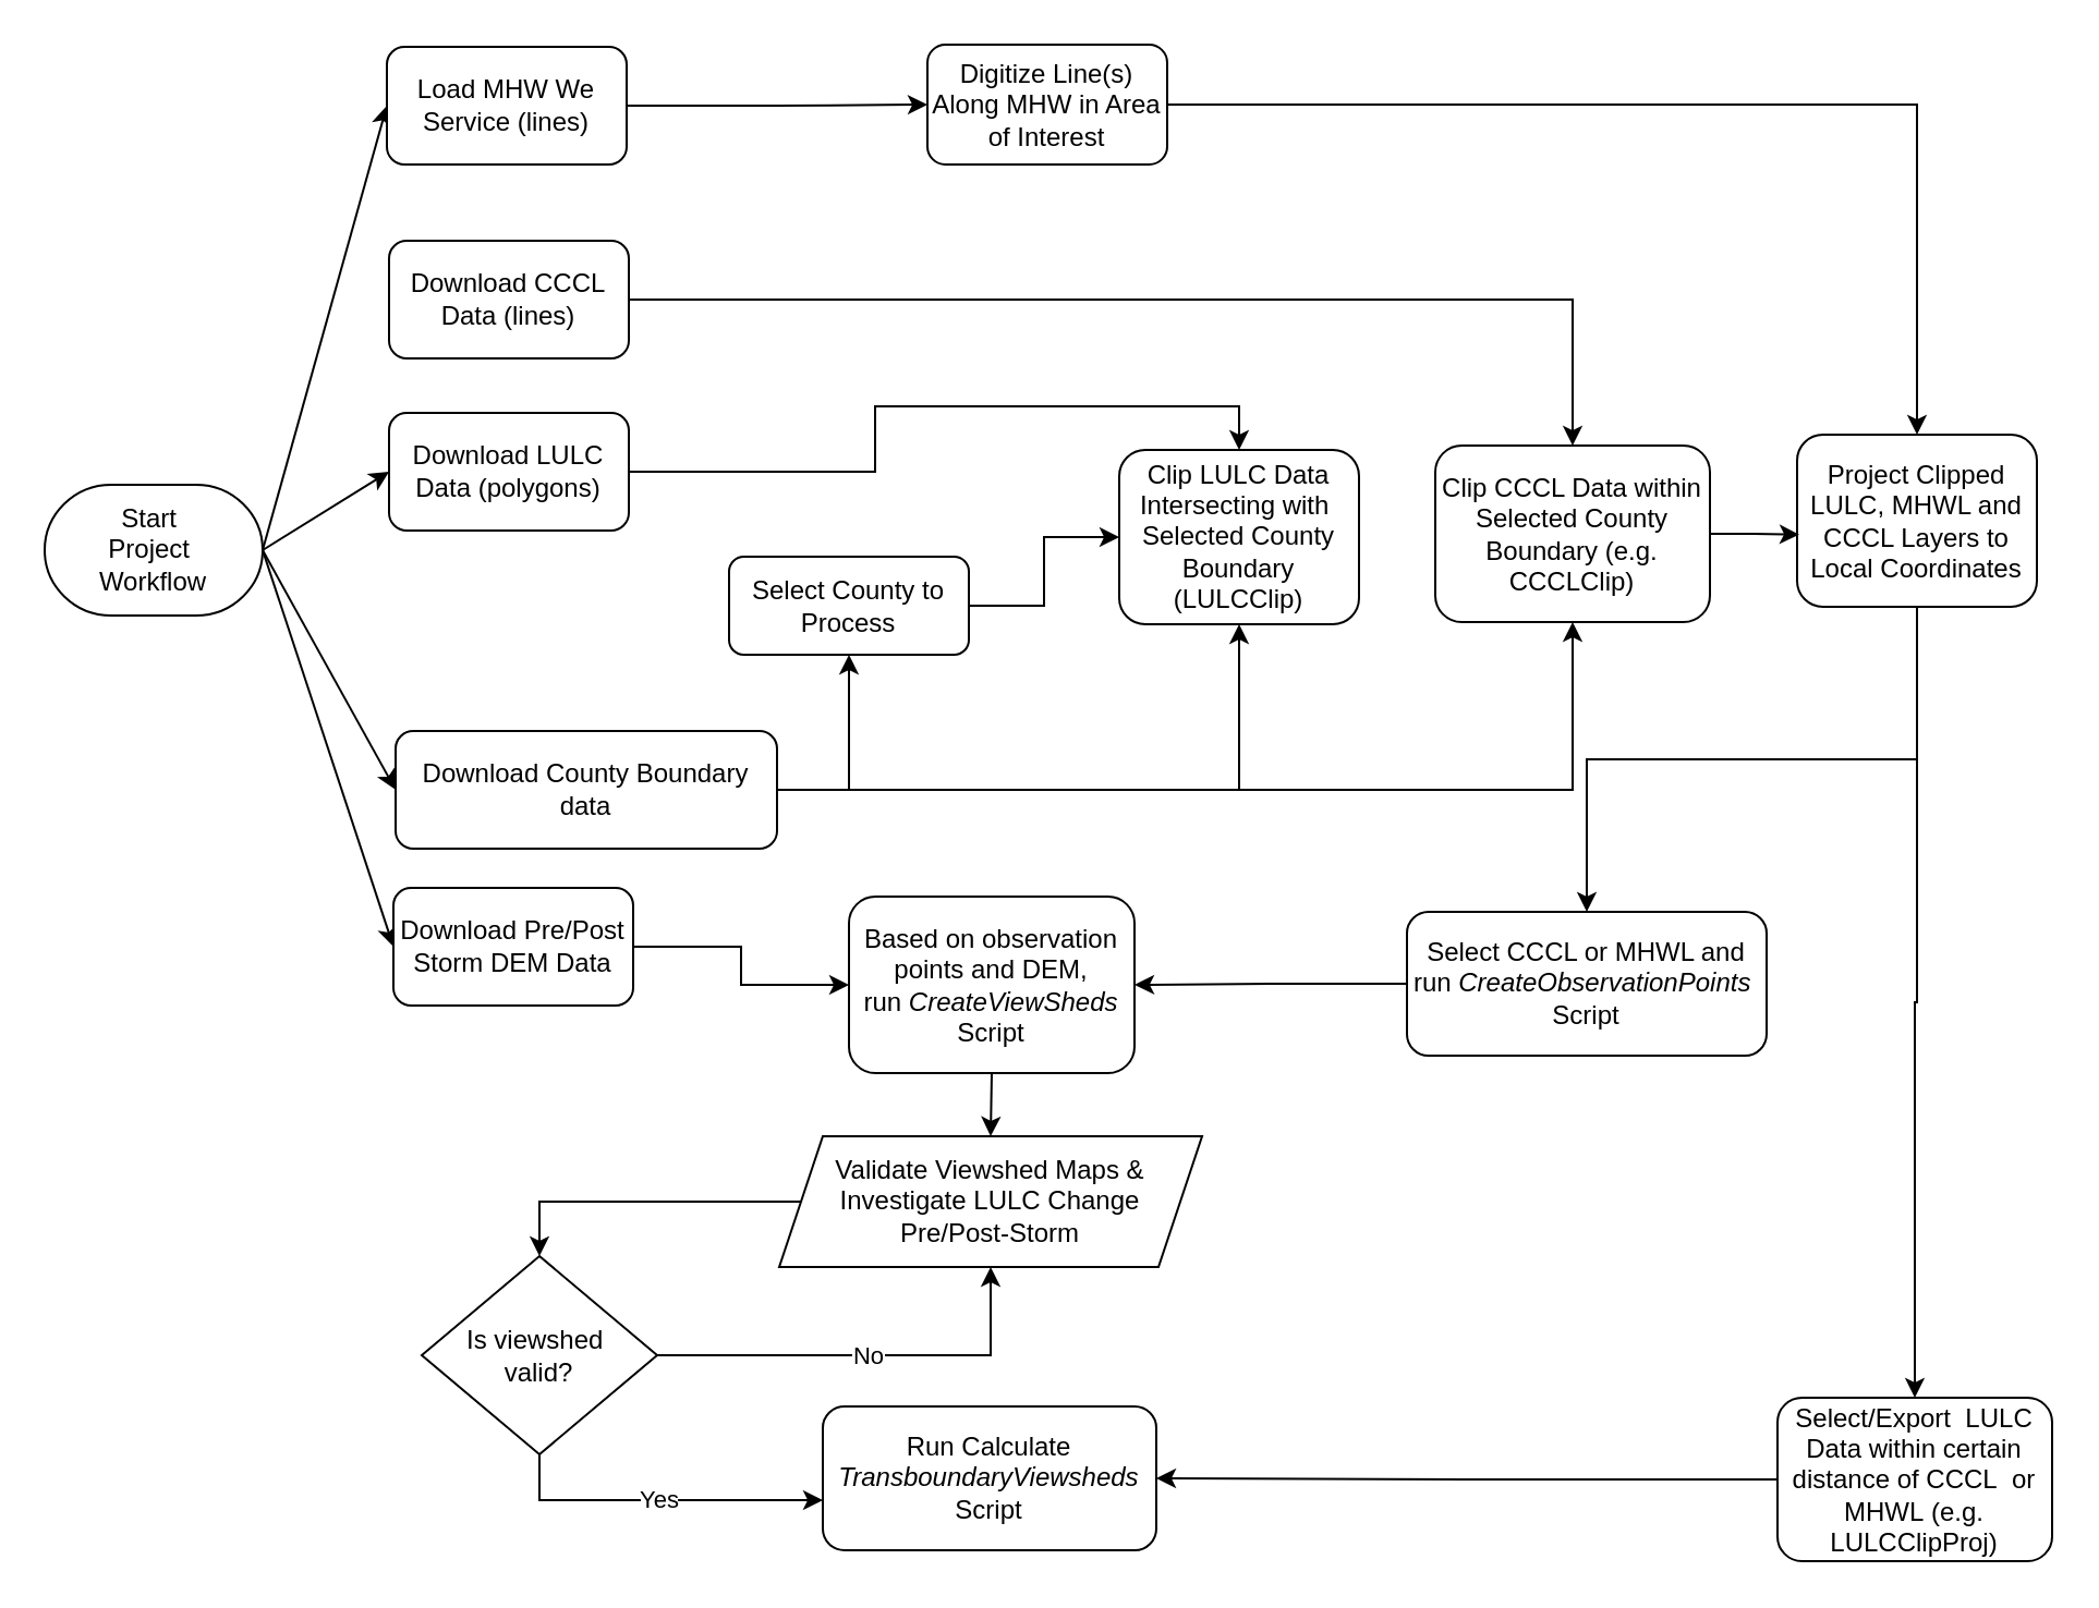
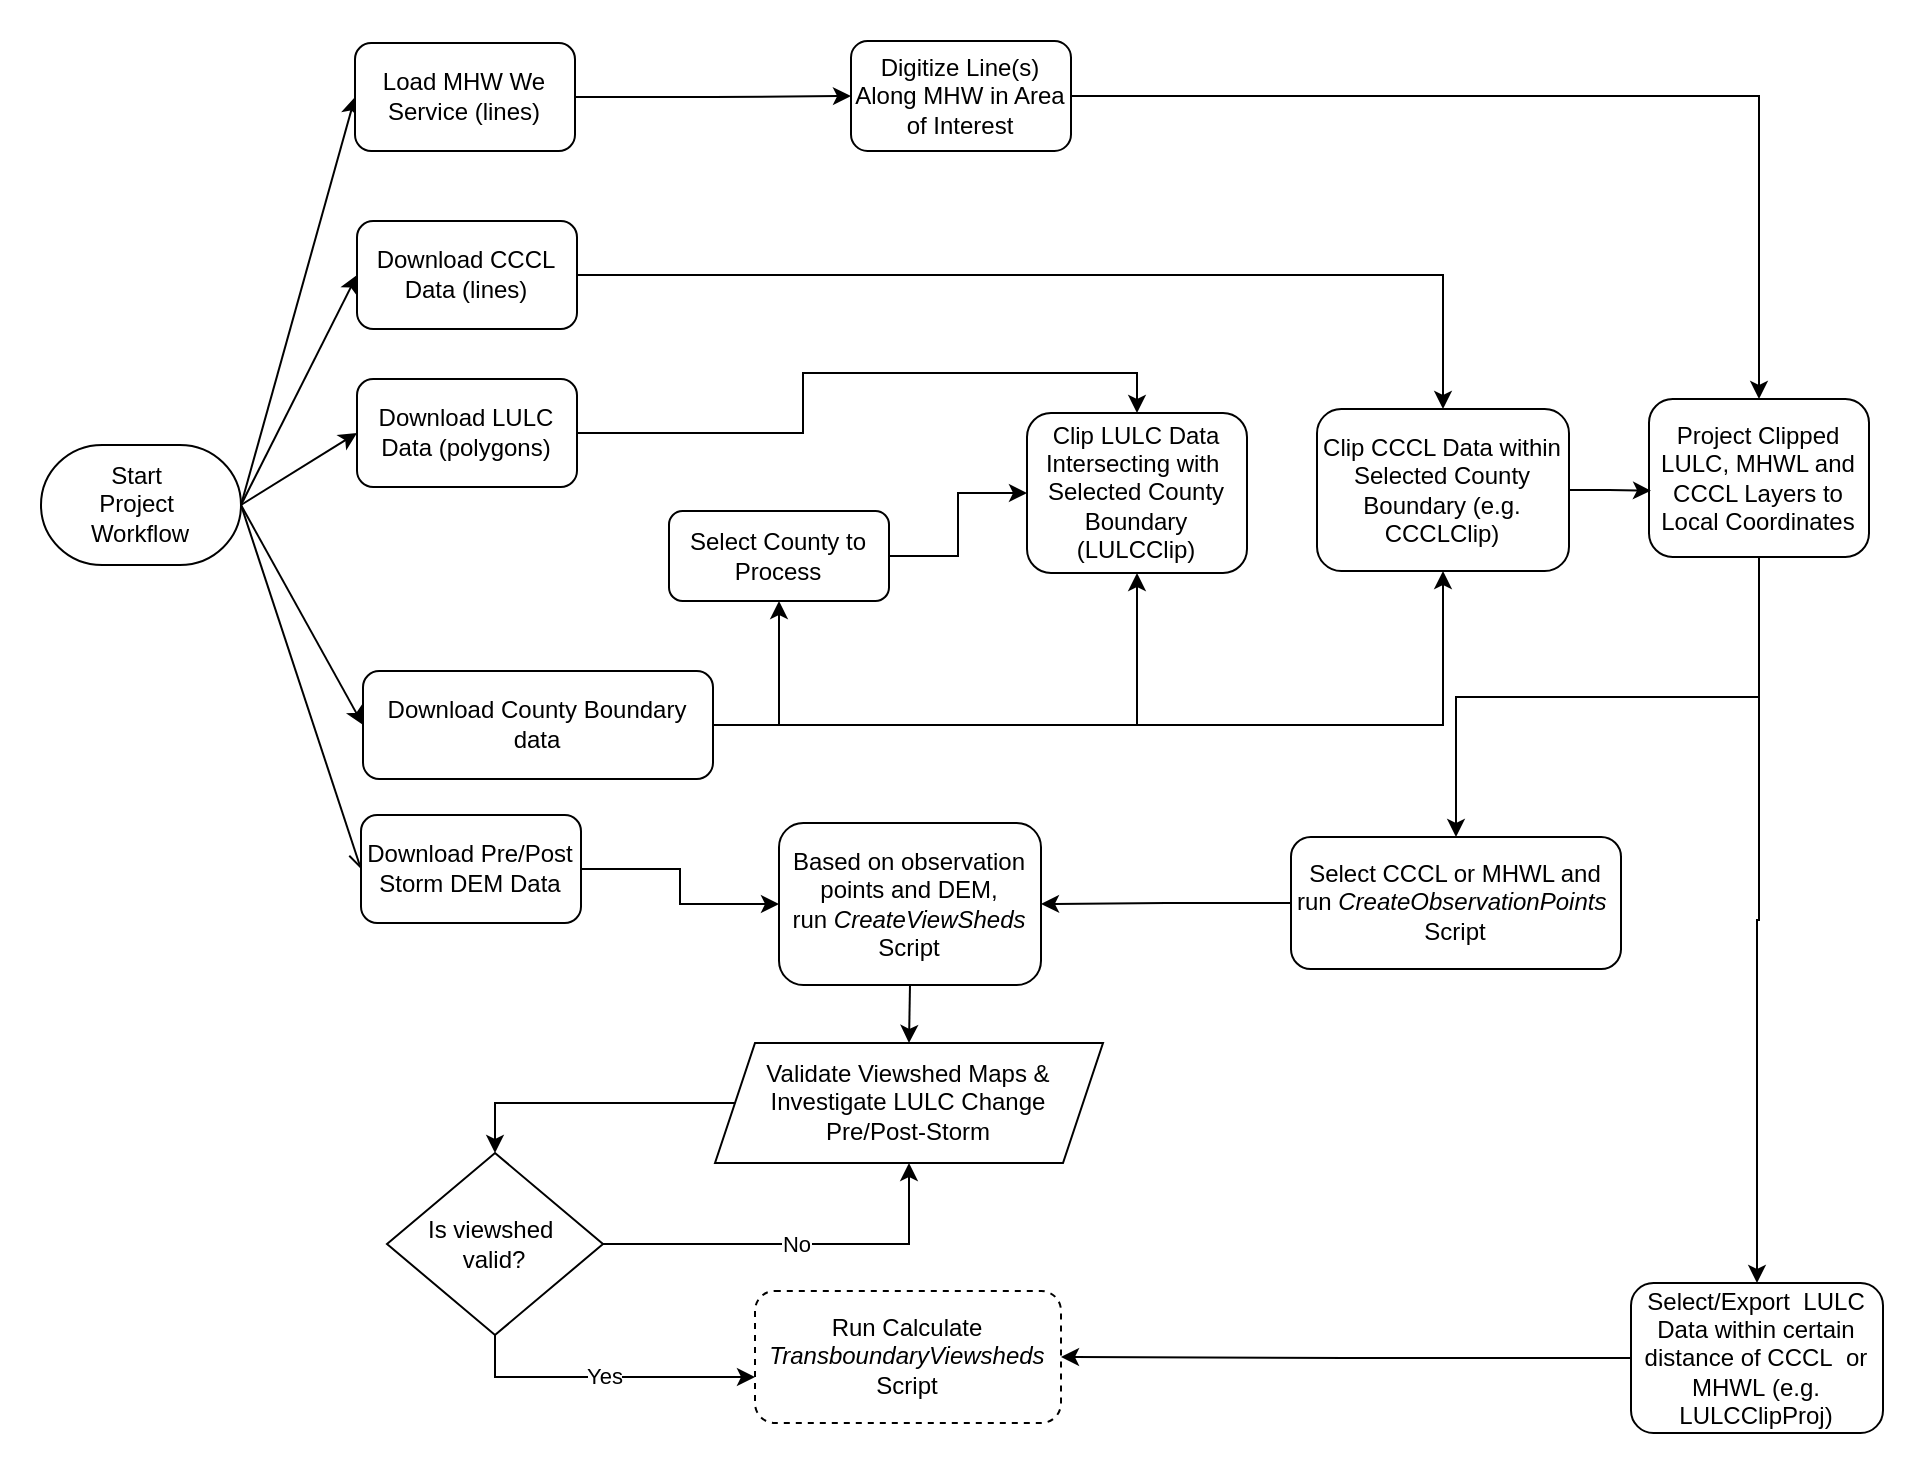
  <mxCell id="0" />
  <mxCell id="1" parent="0" />
+ <mxCell id="2" style="edgeStyle=none;rounded=0;orthogonalLoop=1;jettySize=auto;html=1;exitX=1;exitY=0.5;exitDx=0;exitDy=0;exitPerimeter=0;entryX=0;entryY=0.5;entryDx=0;entryDy=0;" parent="1" source="7" target="9" edge="1"><mxGeometry relative="1" as="geometry" /></mxCell>
  <mxCell id="3" style="edgeStyle=none;rounded=0;orthogonalLoop=1;jettySize=auto;html=1;exitX=1;exitY=0.5;exitDx=0;exitDy=0;exitPerimeter=0;entryX=0;entryY=0.5;entryDx=0;entryDy=0;" parent="1" source="7" target="13" edge="1"><mxGeometry relative="1" as="geometry" /></mxCell>
  <mxCell id="4" style="edgeStyle=none;rounded=0;orthogonalLoop=1;jettySize=auto;html=1;exitX=1;exitY=0.5;exitDx=0;exitDy=0;exitPerimeter=0;entryX=0;entryY=0.5;entryDx=0;entryDy=0;" parent="1" source="7" target="17" edge="1"><mxGeometry relative="1" as="geometry" /></mxCell>
- <mxCell id="5" style="edgeStyle=none;rounded=0;orthogonalLoop=1;jettySize=auto;html=1;exitX=1;exitY=0.5;exitDx=0;exitDy=0;exitPerimeter=0;entryX=0;entryY=0.5;entryDx=0;entryDy=0;" parent="1" source="7" target="11" edge="1"><mxGeometry relative="1" as="geometry" /></mxCell>
+ <mxCell id="5" style="edgeStyle=none;rounded=0;orthogonalLoop=1;jettySize=auto;html=1;exitX=1;exitY=0.5;exitDx=0;exitDy=0;exitPerimeter=0;entryX=0;entryY=0.5;entryDx=0;entryDy=0;endArrow=open;" parent="1" source="7" target="11" edge="1"><mxGeometry relative="1" as="geometry" /></mxCell>
  <mxCell id="6" style="edgeStyle=none;rounded=0;orthogonalLoop=1;jettySize=auto;html=1;exitX=1;exitY=0.5;exitDx=0;exitDy=0;exitPerimeter=0;entryX=0;entryY=0.5;entryDx=0;entryDy=0;" parent="1" source="7" target="33" edge="1"><mxGeometry relative="1" as="geometry" /></mxCell>
  <mxCell id="7" value="Start&amp;nbsp;&lt;div&gt;Project&amp;nbsp;&lt;/div&gt;&lt;div&gt;Workflow&lt;/div&gt;" style="strokeWidth=1;html=1;shape=mxgraph.flowchart.terminator;whiteSpace=wrap;" parent="1" vertex="1"><mxGeometry x="20" y="222" width="100" height="60" as="geometry" /></mxCell>
  <mxCell id="8" style="edgeStyle=orthogonalEdgeStyle;rounded=0;orthogonalLoop=1;jettySize=auto;html=1;exitX=1;exitY=0.5;exitDx=0;exitDy=0;entryX=0.5;entryY=0;entryDx=0;entryDy=0;" parent="1" source="9" target="21" edge="1"><mxGeometry relative="1" as="geometry" /></mxCell>
  <mxCell id="9" value="&lt;div&gt;Download CCCL Data (lines)&lt;/div&gt;" style="rounded=1;whiteSpace=wrap;html=1;" parent="1" vertex="1"><mxGeometry x="178" y="110" width="110" height="54" as="geometry" /></mxCell>
  <mxCell id="10" style="edgeStyle=orthogonalEdgeStyle;rounded=0;orthogonalLoop=1;jettySize=auto;html=1;exitX=1;exitY=0.5;exitDx=0;exitDy=0;entryX=0;entryY=0.5;entryDx=0;entryDy=0;" parent="1" source="11" target="25" edge="1"><mxGeometry relative="1" as="geometry" /></mxCell>
  <mxCell id="11" value="&lt;div&gt;Download Pre/Post Storm DEM Data&lt;/div&gt;" style="rounded=1;whiteSpace=wrap;html=1;" parent="1" vertex="1"><mxGeometry x="180" y="407" width="110" height="54" as="geometry" /></mxCell>
  <mxCell id="12" style="edgeStyle=orthogonalEdgeStyle;rounded=0;orthogonalLoop=1;jettySize=auto;html=1;exitX=1;exitY=0.5;exitDx=0;exitDy=0;entryX=0.5;entryY=0;entryDx=0;entryDy=0;" parent="1" source="13" target="18" edge="1"><mxGeometry relative="1" as="geometry"><Array as="points"><mxPoint x="401" y="216" /><mxPoint x="401" y="186" /><mxPoint x="568" y="186" /></Array></mxGeometry></mxCell>
  <mxCell id="13" value="&lt;div&gt;Download LULC Data&amp;nbsp;&lt;span style=&quot;background-color: initial;&quot;&gt;(polygons)&lt;/span&gt;&lt;/div&gt;" style="rounded=1;whiteSpace=wrap;html=1;" parent="1" vertex="1"><mxGeometry x="178" y="189" width="110" height="54" as="geometry" /></mxCell>
  <mxCell id="14" style="edgeStyle=orthogonalEdgeStyle;rounded=0;orthogonalLoop=1;jettySize=auto;html=1;exitX=1;exitY=0.5;exitDx=0;exitDy=0;entryX=0.5;entryY=1;entryDx=0;entryDy=0;" parent="1" source="17" target="18" edge="1"><mxGeometry relative="1" as="geometry" /></mxCell>
  <mxCell id="15" style="edgeStyle=orthogonalEdgeStyle;rounded=0;orthogonalLoop=1;jettySize=auto;html=1;exitX=1;exitY=0.5;exitDx=0;exitDy=0;entryX=0.5;entryY=1;entryDx=0;entryDy=0;" parent="1" source="17" target="21" edge="1"><mxGeometry relative="1" as="geometry" /></mxCell>
  <mxCell id="16" style="edgeStyle=orthogonalEdgeStyle;rounded=0;orthogonalLoop=1;jettySize=auto;html=1;exitX=1;exitY=0.5;exitDx=0;exitDy=0;entryX=0.5;entryY=1;entryDx=0;entryDy=0;" parent="1" source="17" target="23" edge="1"><mxGeometry relative="1" as="geometry" /></mxCell>
  <mxCell id="17" value="&lt;div&gt;Download County Boundary data&lt;/div&gt;" style="rounded=1;whiteSpace=wrap;html=1;" parent="1" vertex="1"><mxGeometry x="181" y="335" width="175" height="54" as="geometry" /></mxCell>
  <mxCell id="18" value="&lt;div&gt;Clip LULC Data Intersecting with&amp;nbsp; Selected County Boundary (LULCClip)&lt;/div&gt;" style="rounded=1;whiteSpace=wrap;html=1;" parent="1" vertex="1"><mxGeometry x="513" y="206" width="110" height="80" as="geometry" /></mxCell>
  <mxCell id="19" style="edgeStyle=orthogonalEdgeStyle;rounded=0;orthogonalLoop=1;jettySize=auto;html=1;exitX=0;exitY=0.5;exitDx=0;exitDy=0;entryX=1;entryY=0.5;entryDx=0;entryDy=0;" parent="1" source="20" target="28" edge="1"><mxGeometry relative="1" as="geometry" /></mxCell>
  <mxCell id="20" value="&lt;div&gt;Select/Export&amp;nbsp; LULC Data within certain distance of CCCL&amp;nbsp; or MHWL&amp;nbsp;(e.g. LULCClipProj)&lt;/div&gt;" style="rounded=1;whiteSpace=wrap;html=1;" parent="1" vertex="1"><mxGeometry x="815" y="641" width="126" height="75" as="geometry" /></mxCell>
  <mxCell id="21" value="&lt;div&gt;Clip CCCL Data within Selected County Boundary (e.g. CCCLClip)&lt;/div&gt;" style="rounded=1;whiteSpace=wrap;html=1;" parent="1" vertex="1"><mxGeometry x="658" y="204" width="126" height="81" as="geometry" /></mxCell>
  <mxCell id="22" style="edgeStyle=orthogonalEdgeStyle;rounded=0;orthogonalLoop=1;jettySize=auto;html=1;exitX=1;exitY=0.5;exitDx=0;exitDy=0;entryX=0;entryY=0.5;entryDx=0;entryDy=0;" parent="1" source="23" target="18" edge="1"><mxGeometry relative="1" as="geometry" /></mxCell>
  <mxCell id="23" value="&lt;div&gt;Select County to Process&lt;/div&gt;" style="rounded=1;whiteSpace=wrap;html=1;" parent="1" vertex="1"><mxGeometry x="334" y="255" width="110" height="45" as="geometry" /></mxCell>
  <mxCell id="24" style="edgeStyle=orthogonalEdgeStyle;rounded=0;orthogonalLoop=1;jettySize=auto;html=1;exitX=0.5;exitY=1;exitDx=0;exitDy=0;entryX=0.5;entryY=0;entryDx=0;entryDy=0;" parent="1" source="25" target="27" edge="1"><mxGeometry relative="1" as="geometry" /></mxCell>
  <mxCell id="25" value="&lt;div&gt;Based on observation points and DEM, run&amp;nbsp;&lt;i&gt;CreateViewSheds &lt;/i&gt;Script&lt;/div&gt;" style="rounded=1;whiteSpace=wrap;html=1;" parent="1" vertex="1"><mxGeometry x="389" y="411" width="131" height="81" as="geometry" /></mxCell>
  <mxCell id="26" style="edgeStyle=orthogonalEdgeStyle;rounded=0;orthogonalLoop=1;jettySize=auto;html=1;exitX=0;exitY=0.5;exitDx=0;exitDy=0;entryX=0.5;entryY=0;entryDx=0;entryDy=0;" edge="1" parent="1" source="27" target="40"><mxGeometry relative="1" as="geometry" /></mxCell>
  <mxCell id="27" value="Validate Viewshed Maps &amp;amp;&lt;div&gt;Investigate LULC Change&lt;/div&gt;&lt;div&gt;Pre/Post-Storm&lt;/div&gt;" style="shape=parallelogram;perimeter=parallelogramPerimeter;whiteSpace=wrap;html=1;fixedSize=1;" parent="1" vertex="1"><mxGeometry x="357" y="521" width="194" height="60" as="geometry" /></mxCell>
- <mxCell id="28" value="&lt;div&gt;Run Calculate &lt;i&gt;TransboundaryViewsheds &lt;/i&gt;Script&lt;/div&gt;" style="rounded=1;whiteSpace=wrap;html=1;" parent="1" vertex="1"><mxGeometry x="377" y="645" width="153" height="66" as="geometry" /></mxCell>
+ <mxCell id="28" value="&lt;div&gt;Run Calculate &lt;i&gt;TransboundaryViewsheds &lt;/i&gt;Script&lt;/div&gt;" style="rounded=1;whiteSpace=wrap;html=1;dashed=1;" parent="1" vertex="1"><mxGeometry x="377" y="645" width="153" height="66" as="geometry" /></mxCell>
  <mxCell id="29" style="edgeStyle=orthogonalEdgeStyle;rounded=0;orthogonalLoop=1;jettySize=auto;html=1;exitX=0.5;exitY=1;exitDx=0;exitDy=0;entryX=0.5;entryY=0;entryDx=0;entryDy=0;" parent="1" source="31" target="20" edge="1"><mxGeometry relative="1" as="geometry" /></mxCell>
  <mxCell id="30" style="edgeStyle=orthogonalEdgeStyle;rounded=0;orthogonalLoop=1;jettySize=auto;html=1;exitX=0.5;exitY=1;exitDx=0;exitDy=0;entryX=0.5;entryY=0;entryDx=0;entryDy=0;" parent="1" source="31" target="38" edge="1"><mxGeometry relative="1" as="geometry" /></mxCell>
  <mxCell id="31" value="&lt;div&gt;Project Clipped LULC, MHWL and CCCL Layers to Local Coordinates&lt;/div&gt;" style="rounded=1;whiteSpace=wrap;html=1;" parent="1" vertex="1"><mxGeometry x="824" y="199" width="110" height="79" as="geometry" /></mxCell>
  <mxCell id="32" style="edgeStyle=orthogonalEdgeStyle;rounded=0;orthogonalLoop=1;jettySize=auto;html=1;exitX=1;exitY=0.5;exitDx=0;exitDy=0;entryX=0;entryY=0.5;entryDx=0;entryDy=0;" parent="1" source="33" target="35" edge="1"><mxGeometry relative="1" as="geometry" /></mxCell>
  <mxCell id="33" value="&lt;div&gt;Load MHW We Service (lines)&lt;/div&gt;" style="rounded=1;whiteSpace=wrap;html=1;" parent="1" vertex="1"><mxGeometry x="177" y="21" width="110" height="54" as="geometry" /></mxCell>
  <mxCell id="34" style="edgeStyle=orthogonalEdgeStyle;rounded=0;orthogonalLoop=1;jettySize=auto;html=1;exitX=1;exitY=0.5;exitDx=0;exitDy=0;entryX=0.5;entryY=0;entryDx=0;entryDy=0;" parent="1" source="35" target="31" edge="1"><mxGeometry relative="1" as="geometry" /></mxCell>
  <mxCell id="35" value="Digitize Line(s) Along MHW in Area of Interest" style="rounded=1;whiteSpace=wrap;html=1;" parent="1" vertex="1"><mxGeometry x="425" y="20" width="110" height="55" as="geometry" /></mxCell>
  <mxCell id="36" style="edgeStyle=orthogonalEdgeStyle;rounded=0;orthogonalLoop=1;jettySize=auto;html=1;exitX=1;exitY=0.5;exitDx=0;exitDy=0;entryX=0.009;entryY=0.58;entryDx=0;entryDy=0;entryPerimeter=0;" parent="1" source="21" target="31" edge="1"><mxGeometry relative="1" as="geometry" /></mxCell>
  <mxCell id="37" style="edgeStyle=orthogonalEdgeStyle;rounded=0;orthogonalLoop=1;jettySize=auto;html=1;exitX=0;exitY=0.5;exitDx=0;exitDy=0;entryX=1;entryY=0.5;entryDx=0;entryDy=0;" parent="1" source="38" target="25" edge="1"><mxGeometry relative="1" as="geometry" /></mxCell>
  <mxCell id="38" value="&lt;div&gt;Select CCCL or MHWL and run &lt;i&gt;CreateObservationPoints&amp;nbsp;&lt;/i&gt;&lt;/div&gt;&lt;div&gt;Script&lt;/div&gt;" style="rounded=1;whiteSpace=wrap;html=1;" parent="1" vertex="1"><mxGeometry x="645" y="418" width="165" height="66" as="geometry" /></mxCell>
  <mxCell id="39" value="No" style="edgeStyle=orthogonalEdgeStyle;rounded=0;orthogonalLoop=1;jettySize=auto;html=1;exitX=1;exitY=0.5;exitDx=0;exitDy=0;entryX=0.5;entryY=1;entryDx=0;entryDy=0;" edge="1" parent="1" source="40" target="27"><mxGeometry relative="1" as="geometry" /></mxCell>
  <mxCell id="40" value="Is viewshed&amp;nbsp;&lt;div&gt;valid?&lt;/div&gt;" style="rhombus;whiteSpace=wrap;html=1;" vertex="1" parent="1"><mxGeometry x="193" y="576" width="108" height="91" as="geometry" /></mxCell>
  <mxCell id="41" value="Yes" style="edgeStyle=orthogonalEdgeStyle;rounded=0;orthogonalLoop=1;jettySize=auto;html=1;exitX=0.5;exitY=1;exitDx=0;exitDy=0;entryX=0;entryY=0.652;entryDx=0;entryDy=0;entryPerimeter=0;" edge="1" parent="1" source="40" target="28"><mxGeometry relative="1" as="geometry" /></mxCell>
